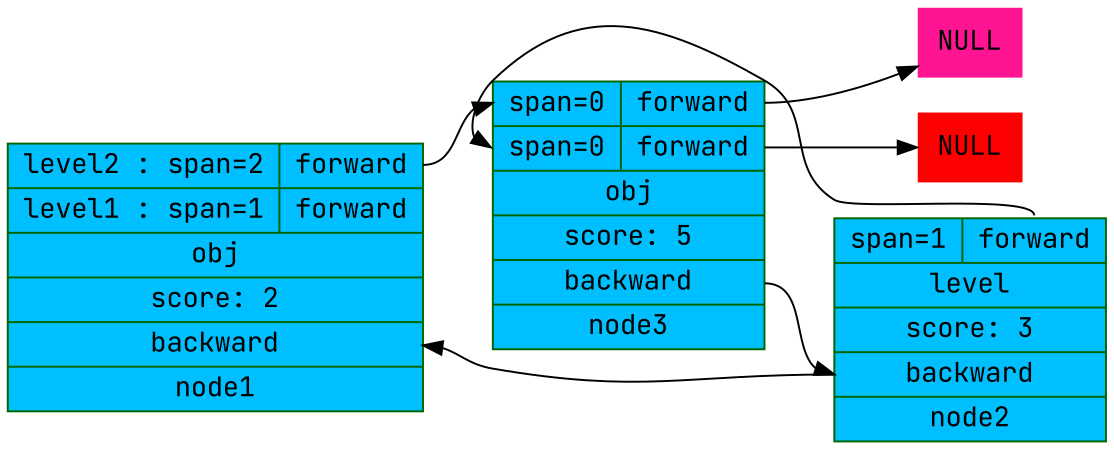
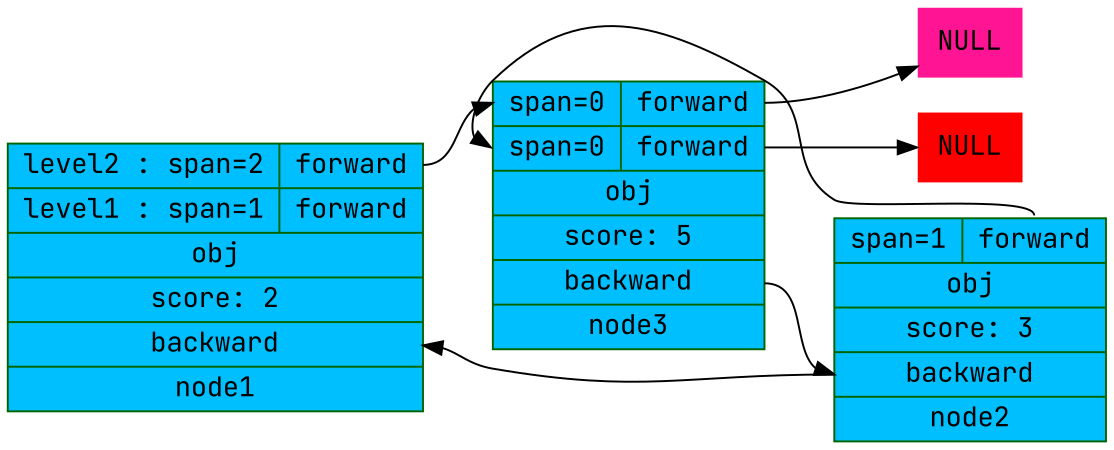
  digraph {
    fontname="JetBrains Mono"
    rankdir=LR
    node [color=darkgreen fillcolor=deepskyblue fontname="JetBrains Mono" shape=record style=filled]
    edge [fontname="JetBrains Mono" tailport=forward2]
    n1 [label="{level2 : span=2 | <forward2> forward} | {level1 : span=1 | <forward1> forward} | obj | score: 2 | <backward> backward | node1"]
    n2 [label="{<span2> span=0 | <forward2>forward} | {<span1> span=0 | <forward1> forward} | obj | score: 5 | <backward> backward | node3"]
-   n3 [label="{<span1> span=1 | <forward1> forward} | level | score: 3 | <backward> backward | node2"]
+   n3 [label="{<span1> span=1 | <forward1> forward} | obj | score: 3 | <backward> backward | node2"]
    n4 [color=red label=NULL shape=plaintext fillcolor=""]
    n5 [color=deeppink label=NULL shape=plaintext fillcolor=""]
    n1 -> n2 [headport=span2]
    n2 -> n3 [headport=backward tailport=backward]
    n2 -> n4 [tailport=forward1]
    n2 -> n5
    n3 -> n1 [headport=backward tailport=backward]
    n3 -> n2 [headport=span1 tailport=forward1]
  }
